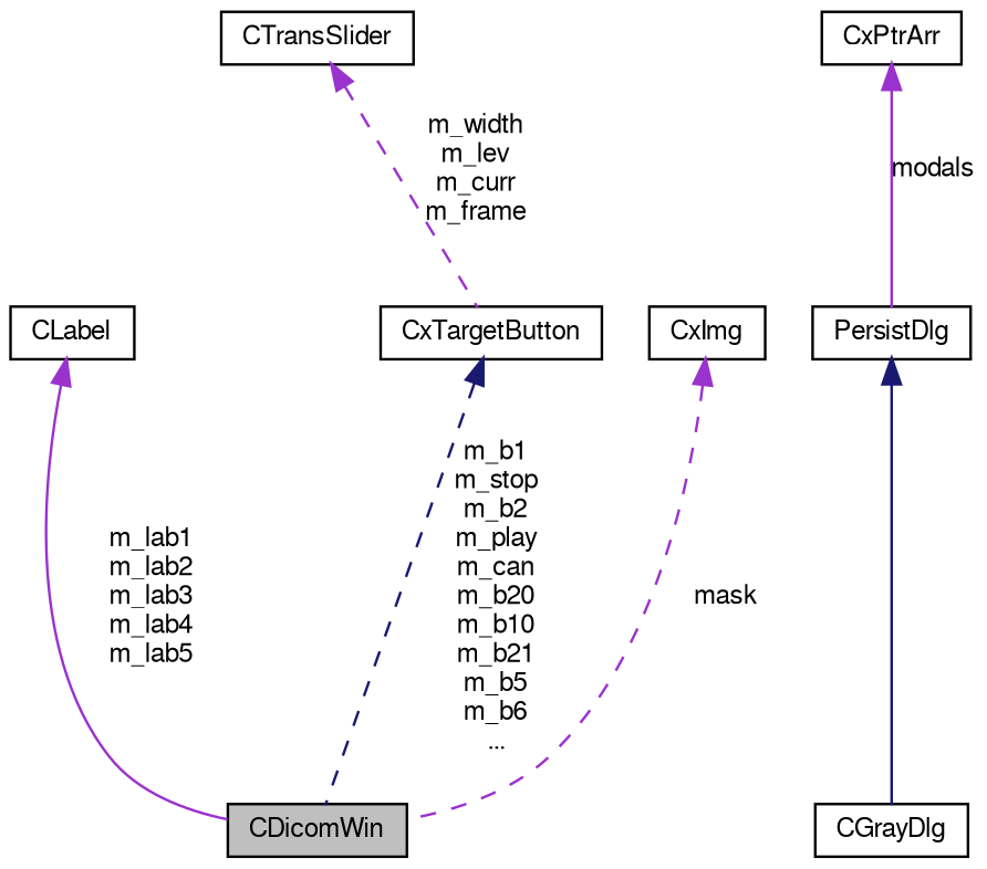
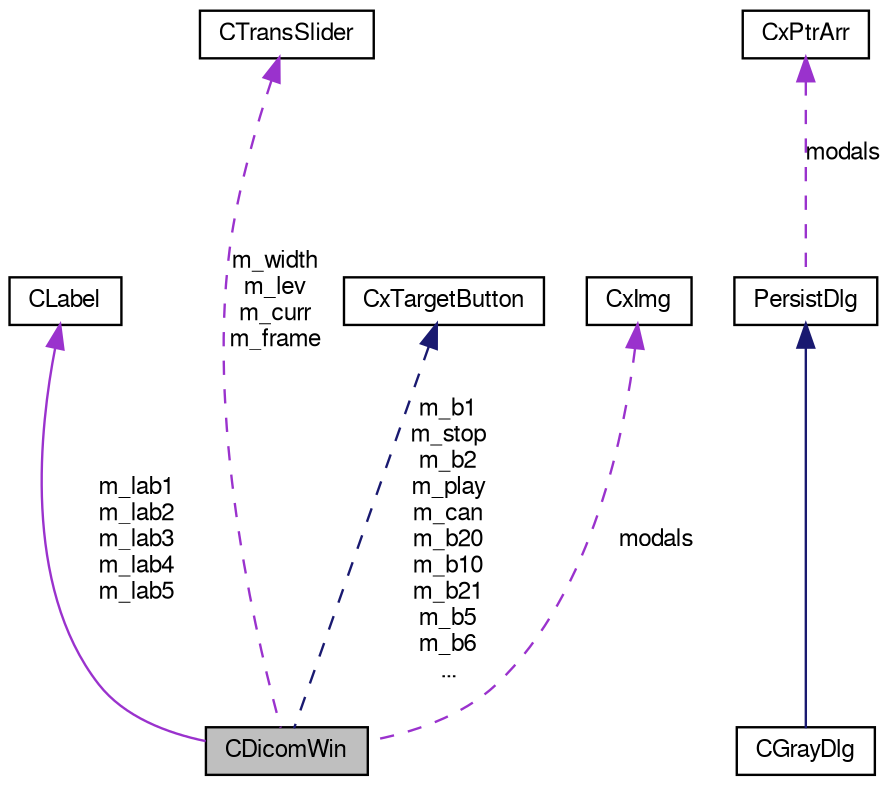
  digraph {
    node [color=black fillcolor=white fontname=FreeSans fontsize=10 shape=record style=filled]
    edge [color=darkorchid3 dir=back fontname=FreeSans fontsize=10 labelfontname=FreeSans labelfontsize=10 style=dashed]
    n1 [fillcolor=grey75 fontcolor=black height=0.2 label=CDicomWin width=0.4]
    n2 [height=0.2 label=CGrayDlg width=0.4]
    n3 [height=0.2 label=PersistDlg width=0.4]
    n4 [height=0.2 label=CxPtrArr width=0.4]
    n5 [height=0.2 label=CLabel width=0.4]
    n6 [height=0.2 label=CxTargetButton width=0.4]
    n7 [height=0.2 label=CTransSlider width=0.4]
    n8 [height=0.2 label=CxImg width=0.4]
    n3 -> n2 [color=midnightblue style=solid]
-   n4 -> n3 [label=modals style=solid]
+   n4 -> n3 [label=modals]
    n5 -> n1 [label="m_lab1\nm_lab2\nm_lab3\nm_lab4\nm_lab5" style=solid]
    n6 -> n1 [color=midnightblue label="m_b1\nm_stop\nm_b2\nm_play\nm_can\nm_b20\nm_b10\nm_b21\nm_b5\nm_b6\n..."]
-   n7 -> n6 [label="m_width\nm_lev\nm_curr\nm_frame"]
-   n8 -> n1 [label=mask]
+   n7 -> n1 [label="m_width\nm_lev\nm_curr\nm_frame"]
+   n8 -> n1 [label=modals]
  }
